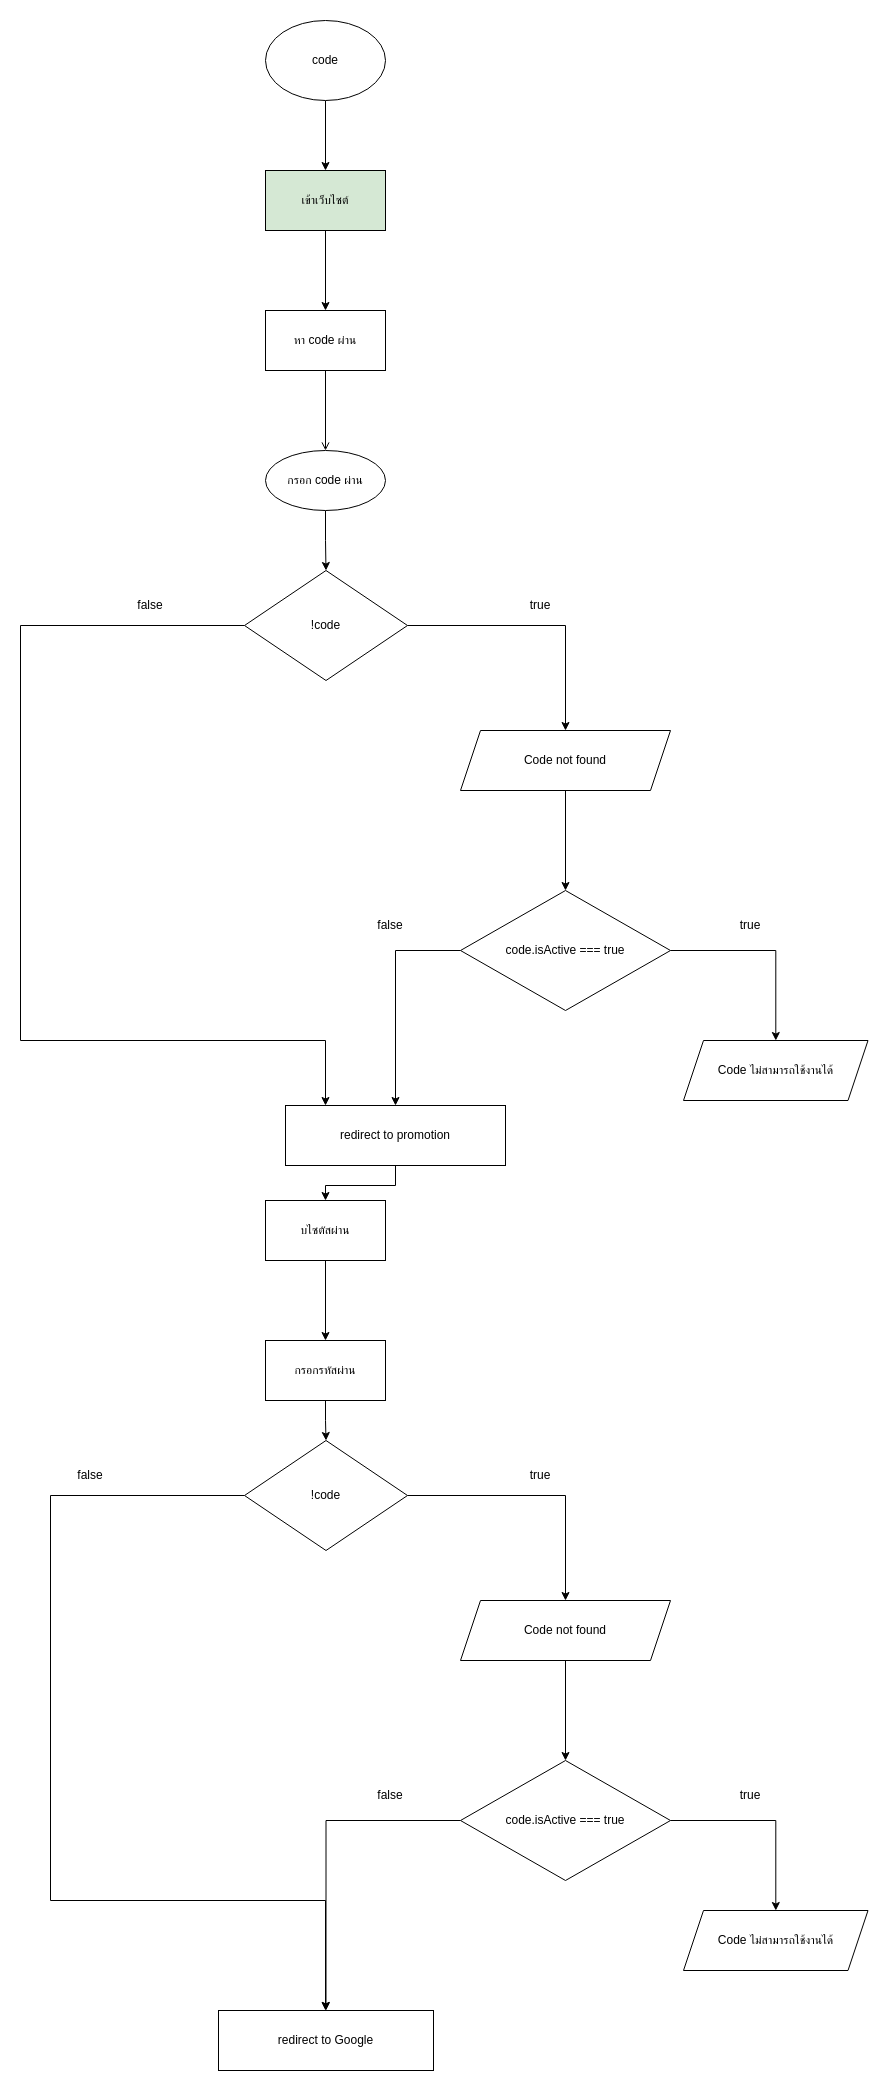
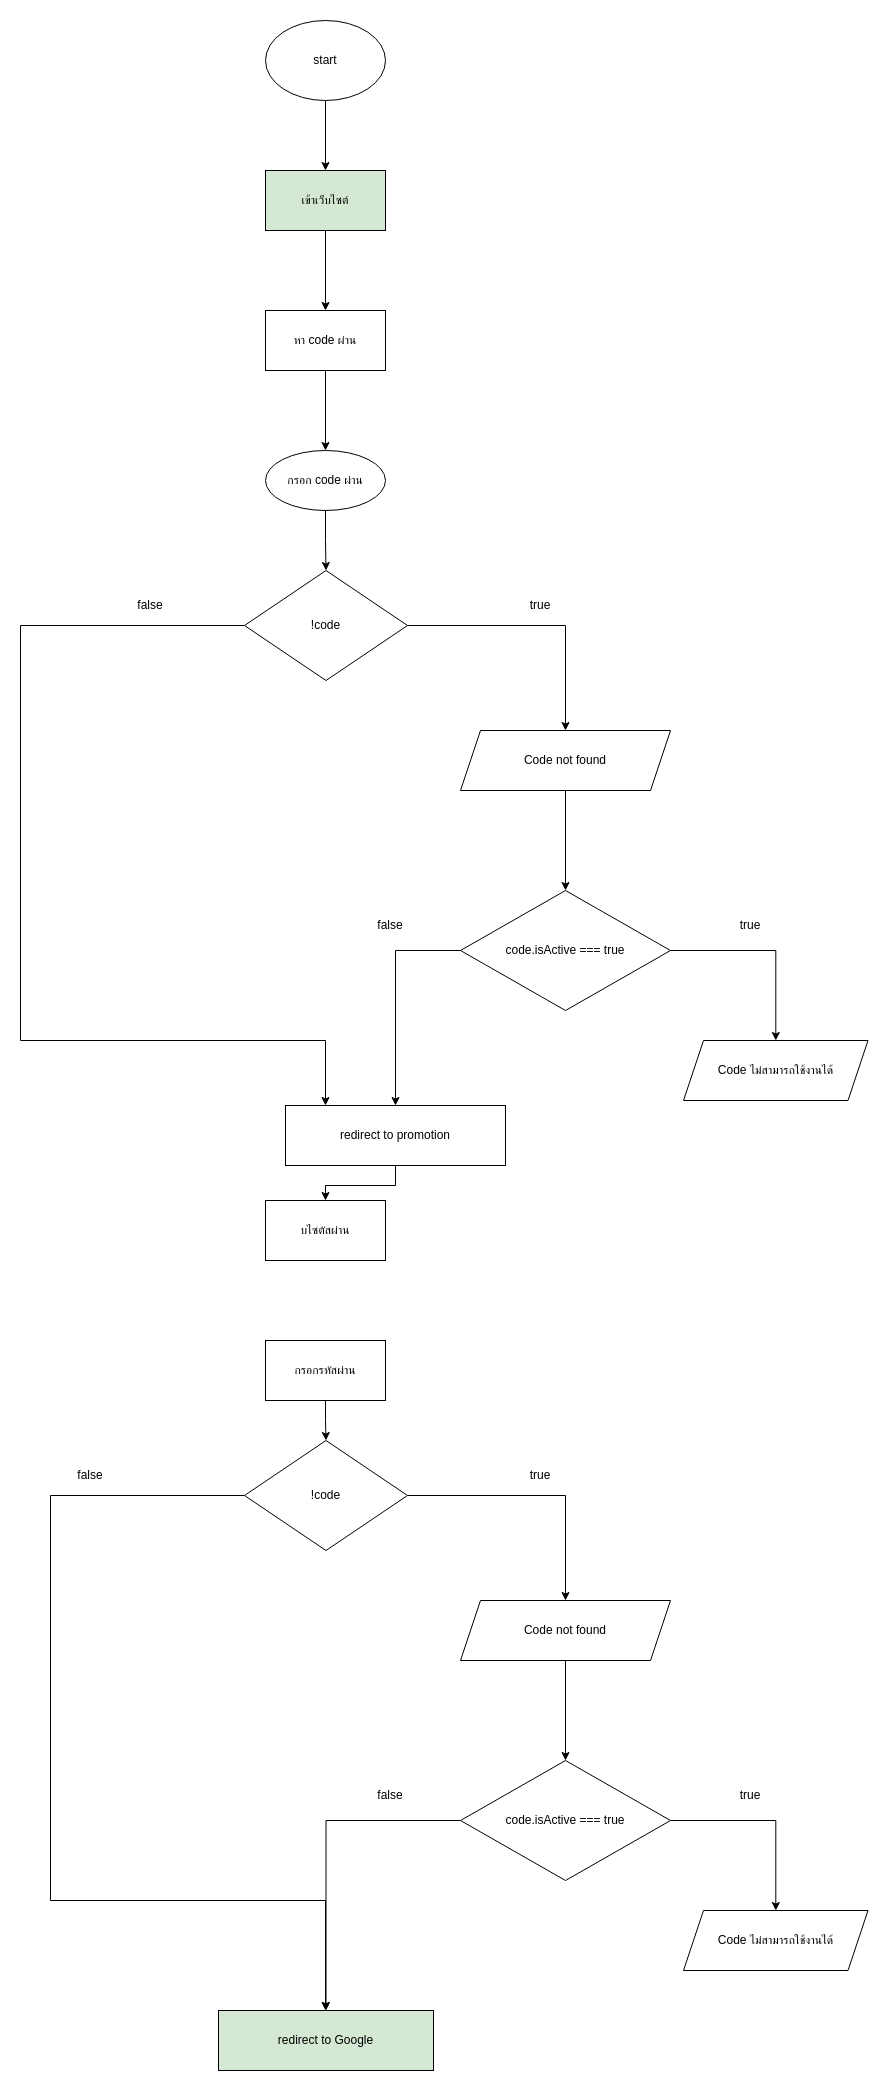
  <mxCell id="0" />
  <mxCell id="1" parent="0" />
  <mxCell id="2" value="" style="edgeStyle=orthogonalEdgeStyle;rounded=0;orthogonalLoop=1;jettySize=auto;html=1;" edge="1" parent="1" source="3" target="5"><mxGeometry relative="1" as="geometry" /></mxCell>
- <mxCell id="3" value="code" style="ellipse;whiteSpace=wrap;html=1;" vertex="1" parent="1"><mxGeometry x="265" y="20" width="120" height="80" as="geometry" /></mxCell>
+ <mxCell id="3" value="start" style="ellipse;whiteSpace=wrap;html=1;" vertex="1" parent="1"><mxGeometry x="265" y="20" width="120" height="80" as="geometry" /></mxCell>
  <mxCell id="4" value="" style="edgeStyle=orthogonalEdgeStyle;rounded=0;orthogonalLoop=1;jettySize=auto;html=1;" edge="1" parent="1" source="5" target="7"><mxGeometry relative="1" as="geometry" /></mxCell>
  <mxCell id="5" value="เข้าเว็บไซต์" style="rounded=0;whiteSpace=wrap;html=1;fillColor=#d5e8d4;" vertex="1" parent="1"><mxGeometry x="265" y="170" width="120" height="60" as="geometry" /></mxCell>
- <mxCell id="6" value="" style="edgeStyle=orthogonalEdgeStyle;rounded=0;orthogonalLoop=1;jettySize=auto;html=1;endArrow=open;" edge="1" parent="1" source="7" target="9"><mxGeometry relative="1" as="geometry" /></mxCell>
+ <mxCell id="6" value="" style="edgeStyle=orthogonalEdgeStyle;rounded=0;orthogonalLoop=1;jettySize=auto;html=1;" edge="1" parent="1" source="7" target="9"><mxGeometry relative="1" as="geometry" /></mxCell>
  <mxCell id="7" value="หา code ผ่าน" style="rounded=0;whiteSpace=wrap;html=1;" vertex="1" parent="1"><mxGeometry x="265" y="310" width="120" height="60" as="geometry" /></mxCell>
  <mxCell id="8" value="" style="edgeStyle=orthogonalEdgeStyle;rounded=0;orthogonalLoop=1;jettySize=auto;html=1;" edge="1" parent="1" source="9" target="18"><mxGeometry relative="1" as="geometry" /></mxCell>
  <mxCell id="9" value="กรอก code ผ่าน" style="ellipse;whiteSpace=wrap;html=1;" vertex="1" parent="1"><mxGeometry x="265" y="450" width="120" height="60" as="geometry" /></mxCell>
  <mxCell id="10" value="" style="edgeStyle=orthogonalEdgeStyle;rounded=0;orthogonalLoop=1;jettySize=auto;html=1;" edge="1" parent="1" source="11" target="13"><mxGeometry relative="1" as="geometry" /></mxCell>
  <mxCell id="11" value="redirect to&amp;nbsp;promotion" style="rounded=0;whiteSpace=wrap;html=1;" vertex="1" parent="1"><mxGeometry x="285" y="1105" width="220" height="60" as="geometry" /></mxCell>
- <mxCell id="12" value="" style="edgeStyle=orthogonalEdgeStyle;rounded=0;orthogonalLoop=1;jettySize=auto;html=1;" edge="1" parent="1" source="13" target="15"><mxGeometry relative="1" as="geometry" /></mxCell>
  <mxCell id="13" value="บไซตัสผ่าน" style="rounded=0;whiteSpace=wrap;html=1;" vertex="1" parent="1"><mxGeometry x="265" y="1200" width="120" height="60" as="geometry" /></mxCell>
  <mxCell id="14" value="" style="edgeStyle=orthogonalEdgeStyle;rounded=0;orthogonalLoop=1;jettySize=auto;html=1;" edge="1" parent="1" source="15" target="31"><mxGeometry relative="1" as="geometry" /></mxCell>
  <mxCell id="15" value="กรอกรหัสผ่าน" style="rounded=0;whiteSpace=wrap;html=1;" vertex="1" parent="1"><mxGeometry x="265" y="1340" width="120" height="60" as="geometry" /></mxCell>
  <mxCell id="16" value="" style="edgeStyle=orthogonalEdgeStyle;rounded=0;orthogonalLoop=1;jettySize=auto;html=1;" edge="1" parent="1" source="18" target="20"><mxGeometry relative="1" as="geometry" /></mxCell>
  <mxCell id="17" style="edgeStyle=orthogonalEdgeStyle;rounded=0;orthogonalLoop=1;jettySize=auto;html=1;exitX=0;exitY=0.5;exitDx=0;exitDy=0;" edge="1" parent="1" source="18" target="11"><mxGeometry relative="1" as="geometry"><Array as="points"><mxPoint x="20" y="625" /><mxPoint x="20" y="1040" /><mxPoint x="325" y="1040" /></Array></mxGeometry></mxCell>
  <mxCell id="18" value="!code" style="rhombus;whiteSpace=wrap;html=1;rounded=0;" vertex="1" parent="1"><mxGeometry x="244" y="570" width="163" height="110" as="geometry" /></mxCell>
  <mxCell id="19" value="" style="edgeStyle=orthogonalEdgeStyle;rounded=0;orthogonalLoop=1;jettySize=auto;html=1;" edge="1" parent="1" source="20" target="23"><mxGeometry relative="1" as="geometry" /></mxCell>
  <mxCell id="20" value="Code not found" style="shape=parallelogram;perimeter=parallelogramPerimeter;whiteSpace=wrap;html=1;fixedSize=1;rounded=0;" vertex="1" parent="1"><mxGeometry x="460" y="730" width="210" height="60" as="geometry" /></mxCell>
  <mxCell id="21" value="" style="edgeStyle=orthogonalEdgeStyle;rounded=0;orthogonalLoop=1;jettySize=auto;html=1;" edge="1" parent="1" source="23" target="24"><mxGeometry relative="1" as="geometry" /></mxCell>
  <mxCell id="22" style="edgeStyle=orthogonalEdgeStyle;rounded=0;orthogonalLoop=1;jettySize=auto;html=1;exitX=0;exitY=0.5;exitDx=0;exitDy=0;entryX=0.5;entryY=0;entryDx=0;entryDy=0;" edge="1" parent="1" source="23" target="11"><mxGeometry relative="1" as="geometry" /></mxCell>
  <mxCell id="23" value="code.isActive === true" style="rhombus;whiteSpace=wrap;html=1;rounded=0;" vertex="1" parent="1"><mxGeometry x="460" y="890" width="210" height="120" as="geometry" /></mxCell>
  <mxCell id="24" value="Code ไม่สามารถใช้งานได้" style="shape=parallelogram;perimeter=parallelogramPerimeter;whiteSpace=wrap;html=1;fixedSize=1;rounded=0;" vertex="1" parent="1"><mxGeometry x="683" y="1040" width="184.5" height="60" as="geometry" /></mxCell>
  <mxCell id="25" value="false" style="text;html=1;align=center;verticalAlign=middle;whiteSpace=wrap;rounded=0;" vertex="1" parent="1"><mxGeometry x="120" y="590" width="60" height="30" as="geometry" /></mxCell>
  <mxCell id="26" value="true" style="text;html=1;align=center;verticalAlign=middle;whiteSpace=wrap;rounded=0;" vertex="1" parent="1"><mxGeometry x="510" y="590" width="60" height="30" as="geometry" /></mxCell>
  <mxCell id="27" value="true" style="text;html=1;align=center;verticalAlign=middle;whiteSpace=wrap;rounded=0;" vertex="1" parent="1"><mxGeometry x="720" y="910" width="60" height="30" as="geometry" /></mxCell>
  <mxCell id="28" value="false" style="text;html=1;align=center;verticalAlign=middle;whiteSpace=wrap;rounded=0;" vertex="1" parent="1"><mxGeometry x="360" y="910" width="60" height="30" as="geometry" /></mxCell>
  <mxCell id="29" value="" style="edgeStyle=orthogonalEdgeStyle;rounded=0;orthogonalLoop=1;jettySize=auto;html=1;" edge="1" parent="1" source="31" target="33"><mxGeometry relative="1" as="geometry" /></mxCell>
  <mxCell id="30" value="" style="edgeStyle=orthogonalEdgeStyle;rounded=0;orthogonalLoop=1;jettySize=auto;html=1;" edge="1" parent="1" source="31" target="42"><mxGeometry relative="1" as="geometry"><Array as="points"><mxPoint x="50" y="1495" /><mxPoint x="50" y="1900" /><mxPoint x="325" y="1900" /></Array></mxGeometry></mxCell>
  <mxCell id="31" value="!code" style="rhombus;whiteSpace=wrap;html=1;rounded=0;" vertex="1" parent="1"><mxGeometry x="244" y="1440" width="163" height="110" as="geometry" /></mxCell>
  <mxCell id="32" value="" style="edgeStyle=orthogonalEdgeStyle;rounded=0;orthogonalLoop=1;jettySize=auto;html=1;" edge="1" parent="1" source="33" target="36"><mxGeometry relative="1" as="geometry" /></mxCell>
  <mxCell id="33" value="Code not found" style="shape=parallelogram;perimeter=parallelogramPerimeter;whiteSpace=wrap;html=1;fixedSize=1;rounded=0;" vertex="1" parent="1"><mxGeometry x="460" y="1600" width="210" height="60" as="geometry" /></mxCell>
  <mxCell id="34" value="" style="edgeStyle=orthogonalEdgeStyle;rounded=0;orthogonalLoop=1;jettySize=auto;html=1;" edge="1" parent="1" source="36" target="37"><mxGeometry relative="1" as="geometry" /></mxCell>
  <mxCell id="35" style="edgeStyle=orthogonalEdgeStyle;rounded=0;orthogonalLoop=1;jettySize=auto;html=1;entryX=0.5;entryY=0;entryDx=0;entryDy=0;" edge="1" parent="1" source="36" target="42"><mxGeometry relative="1" as="geometry" /></mxCell>
  <mxCell id="36" value="code.isActive === true" style="rhombus;whiteSpace=wrap;html=1;rounded=0;" vertex="1" parent="1"><mxGeometry x="460" y="1760" width="210" height="120" as="geometry" /></mxCell>
  <mxCell id="37" value="Code ไม่สามารถใช้งานได้" style="shape=parallelogram;perimeter=parallelogramPerimeter;whiteSpace=wrap;html=1;fixedSize=1;rounded=0;" vertex="1" parent="1"><mxGeometry x="683" y="1910" width="184.5" height="60" as="geometry" /></mxCell>
  <mxCell id="38" value="false" style="text;html=1;align=center;verticalAlign=middle;whiteSpace=wrap;rounded=0;" vertex="1" parent="1"><mxGeometry x="60" y="1460" width="60" height="30" as="geometry" /></mxCell>
  <mxCell id="39" value="true" style="text;html=1;align=center;verticalAlign=middle;whiteSpace=wrap;rounded=0;" vertex="1" parent="1"><mxGeometry x="510" y="1460" width="60" height="30" as="geometry" /></mxCell>
  <mxCell id="40" value="true" style="text;html=1;align=center;verticalAlign=middle;whiteSpace=wrap;rounded=0;" vertex="1" parent="1"><mxGeometry x="720" y="1780" width="60" height="30" as="geometry" /></mxCell>
  <mxCell id="41" value="false" style="text;html=1;align=center;verticalAlign=middle;whiteSpace=wrap;rounded=0;" vertex="1" parent="1"><mxGeometry x="360" y="1780" width="60" height="30" as="geometry" /></mxCell>
- <mxCell id="42" value="redirect to Google" style="whiteSpace=wrap;html=1;rounded=0;" vertex="1" parent="1"><mxGeometry x="218" y="2010" width="215" height="60" as="geometry" /></mxCell>
+ <mxCell id="42" value="redirect to Google" style="whiteSpace=wrap;html=1;rounded=0;fillColor=#d5e8d4;" vertex="1" parent="1"><mxGeometry x="218" y="2010" width="215" height="60" as="geometry" /></mxCell>
